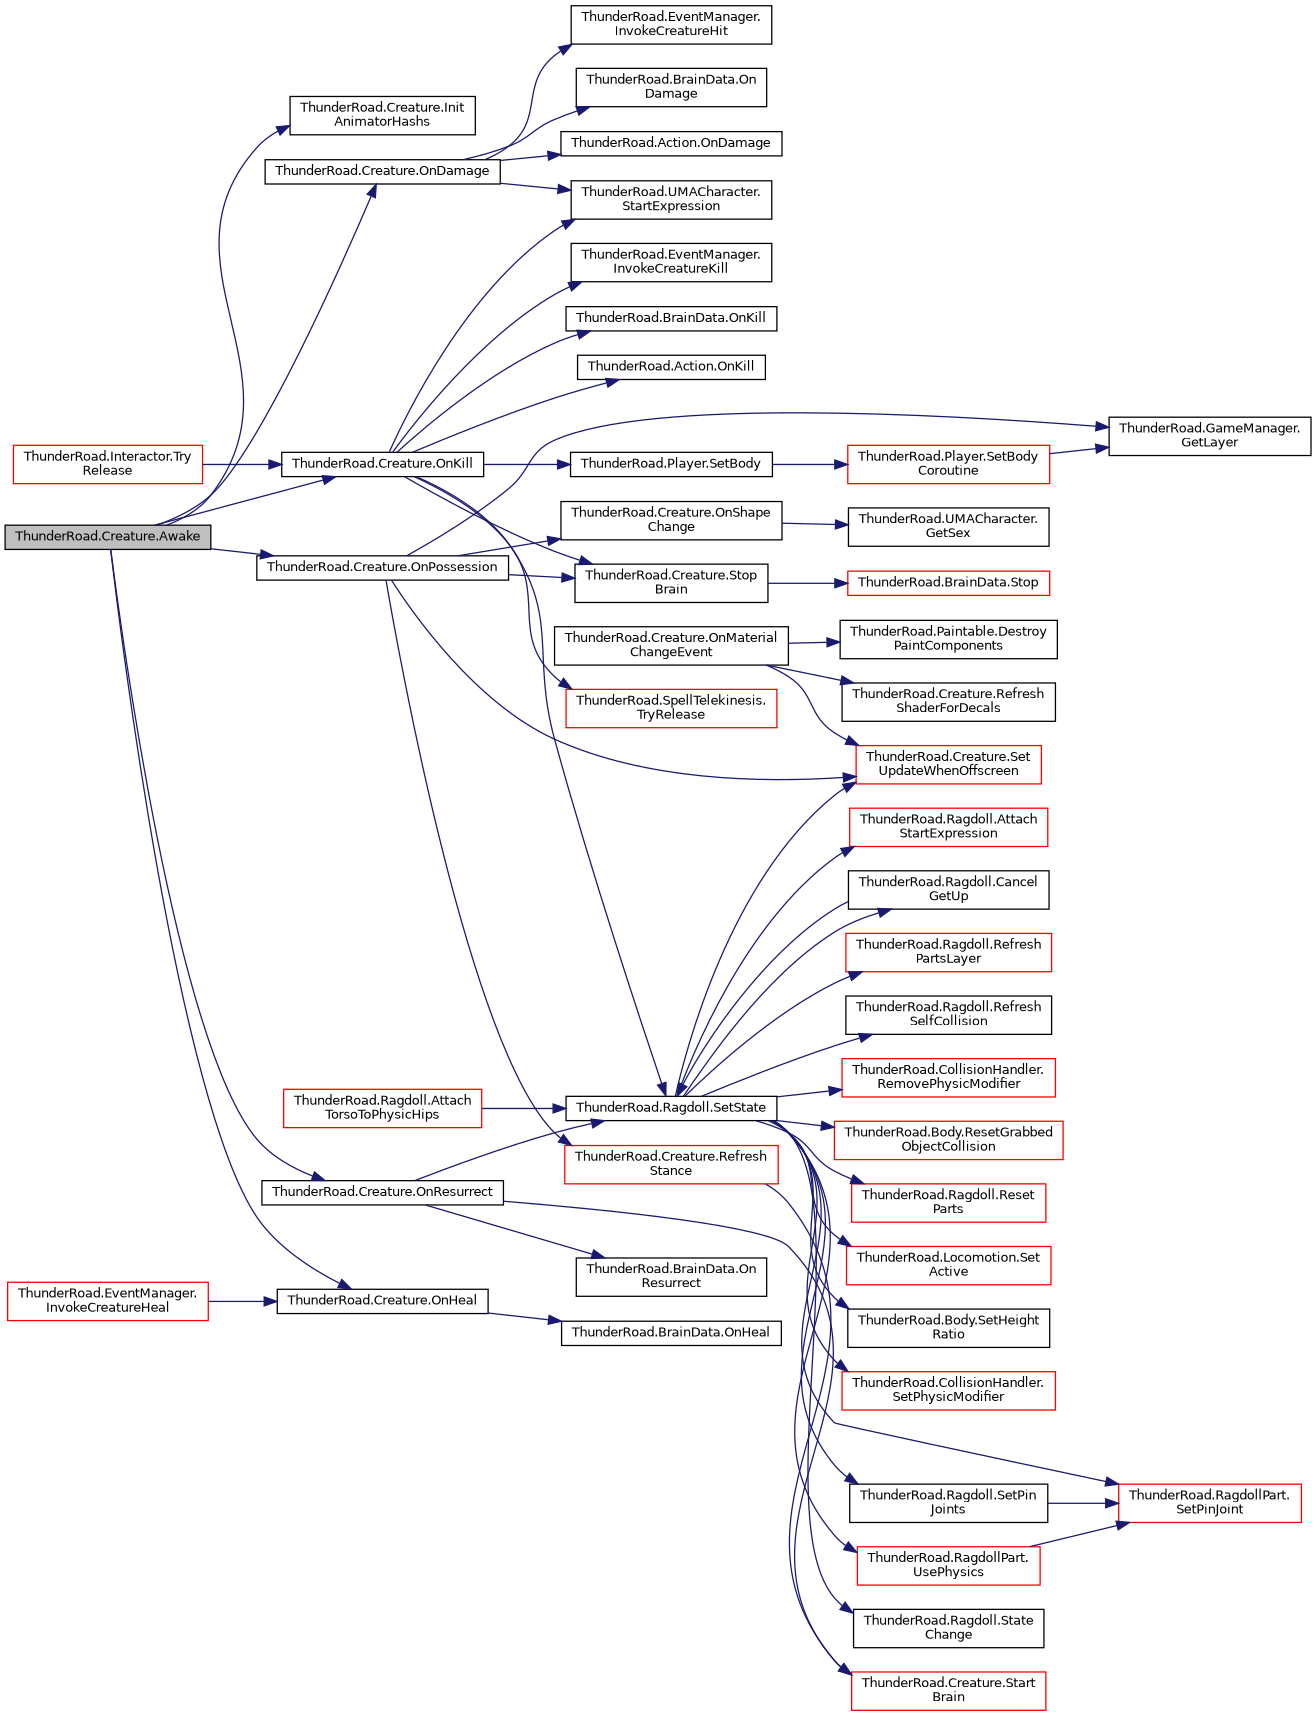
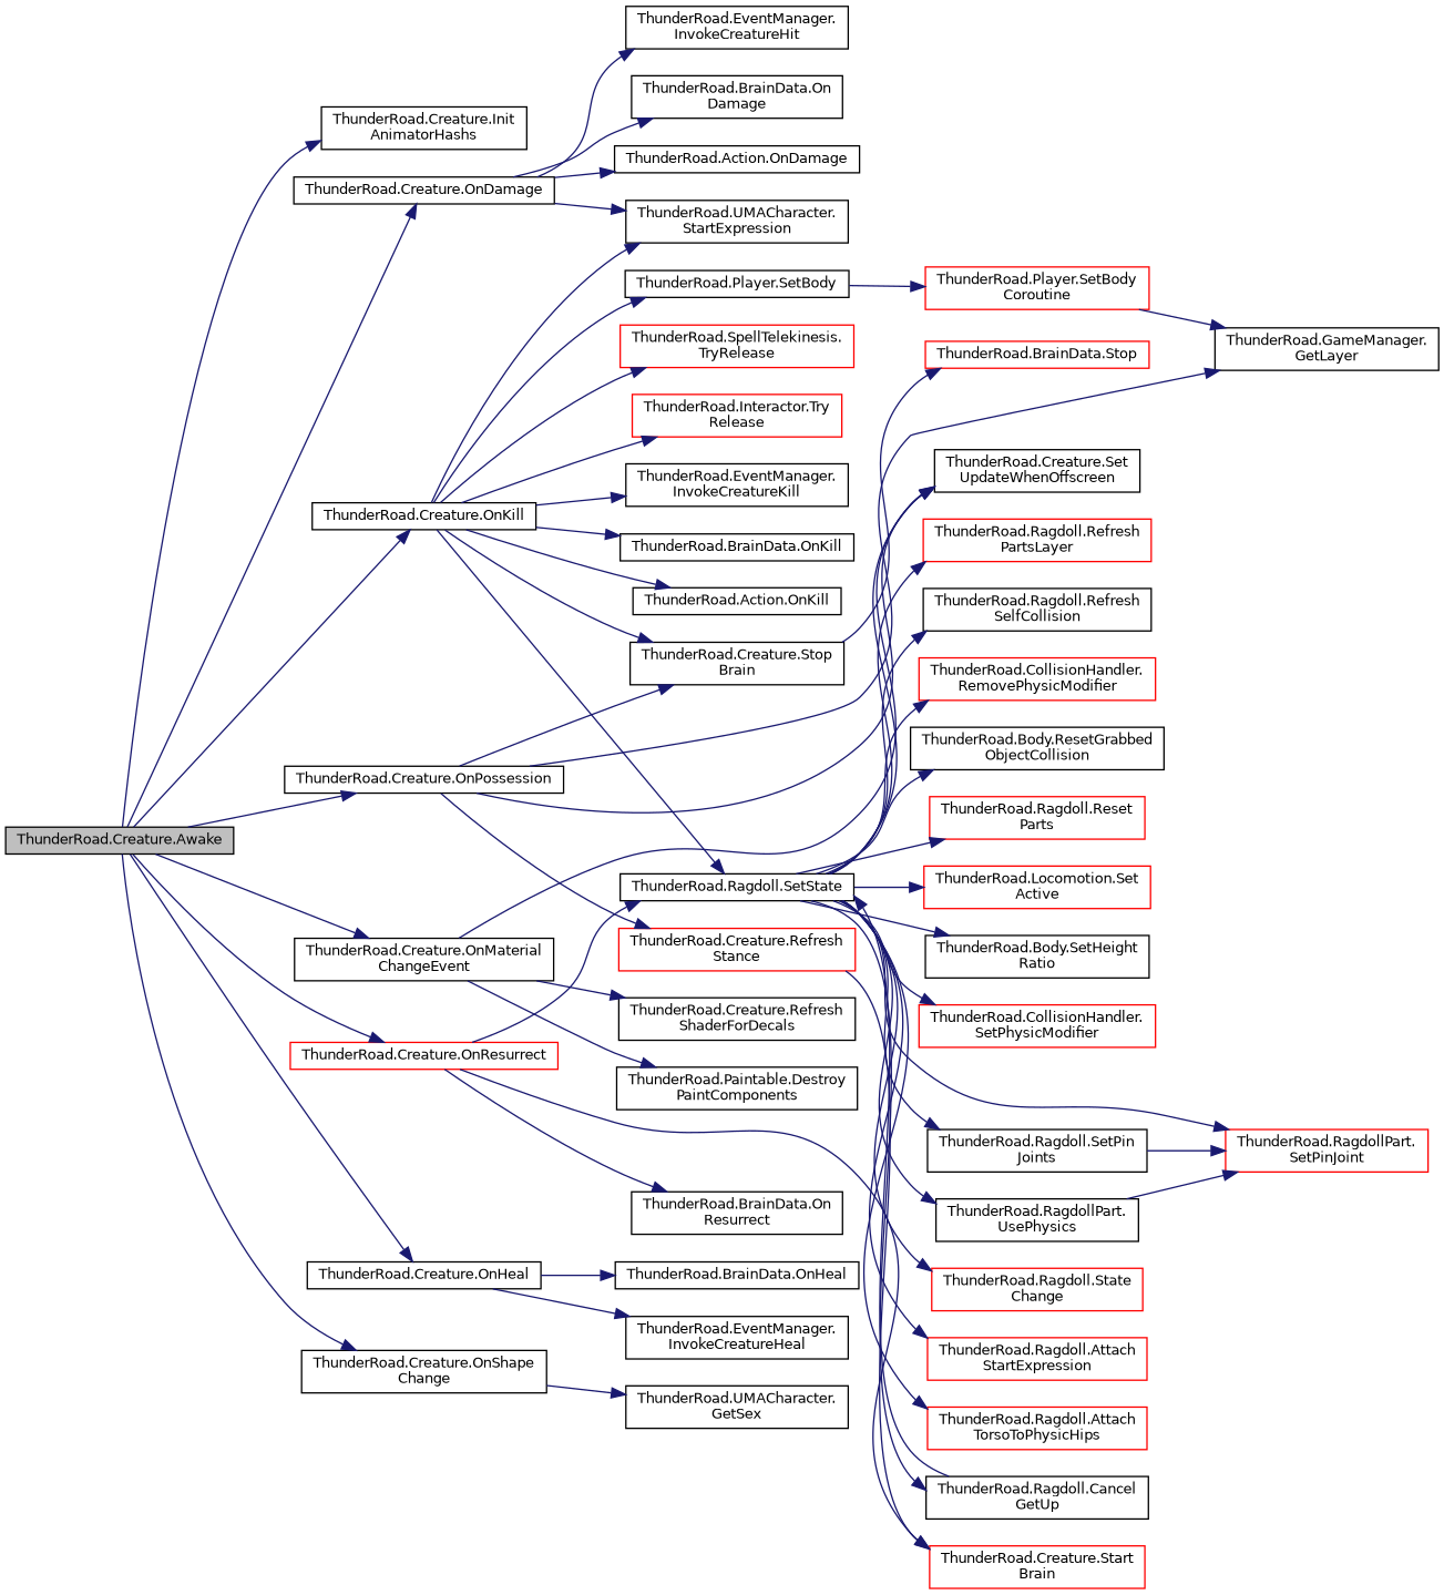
  digraph {
    rankdir=LR
    node [color=black fillcolor=white fontname=Helvetica fontsize=10 shape=record style=filled]
    edge [color=midnightblue fontname=Helvetica fontsize=10 labelfontname=Helvetica labelfontsize=10 style=solid]
    n1 [fillcolor=grey75 fontcolor=black height=0.2 label="ThunderRoad.Creature.Awake" width=0.4]
    n2 [height=0.2 label="ThunderRoad.Creature.Init\lAnimatorHashs" width=0.4]
    n3 [height=0.2 label="ThunderRoad.Creature.OnDamage" width=0.4]
    n4 [height=0.2 label="ThunderRoad.Creature.OnHeal" width=0.4]
    n5 [height=0.2 label="ThunderRoad.Creature.OnKill" width=0.4]
    n6 [height=0.2 label="ThunderRoad.Creature.OnMaterial\lChangeEvent" width=0.4]
    n7 [height=0.2 label="ThunderRoad.Creature.OnPossession" width=0.4]
-   n8 [height=0.2 label="ThunderRoad.Creature.OnResurrect" width=0.4]
+   n8 [color=red height=0.2 label="ThunderRoad.Creature.OnResurrect" width=0.4]
    n9 [height=0.2 label="ThunderRoad.Creature.OnShape\lChange" width=0.4]
    n10 [height=0.2 label="ThunderRoad.EventManager.\lInvokeCreatureHit" width=0.4]
    n11 [height=0.2 label="ThunderRoad.BrainData.On\lDamage" width=0.4]
    n12 [height=0.2 label="ThunderRoad.Action.OnDamage" width=0.4]
    n13 [height=0.2 label="ThunderRoad.UMACharacter.\lStartExpression" width=0.4]
-   n14 [color=red height=0.2 label="ThunderRoad.EventManager.\lInvokeCreatureHeal" width=0.4]
+   n14 [height=0.2 label="ThunderRoad.EventManager.\lInvokeCreatureHeal" width=0.4]
    n15 [height=0.2 label="ThunderRoad.BrainData.OnHeal" width=0.4]
    n16 [height=0.2 label="ThunderRoad.EventManager.\lInvokeCreatureKill" width=0.4]
    n17 [height=0.2 label="ThunderRoad.BrainData.OnKill" width=0.4]
    n18 [height=0.2 label="ThunderRoad.Action.OnKill" width=0.4]
    n19 [height=0.2 label="ThunderRoad.Player.SetBody" width=0.4]
    n20 [height=0.2 label="ThunderRoad.Ragdoll.SetState" width=0.4]
    n21 [height=0.2 label="ThunderRoad.Creature.Stop\lBrain" width=0.4]
    n22 [color=red height=0.2 label="ThunderRoad.SpellTelekinesis.\lTryRelease" width=0.4]
    n23 [color=red height=0.2 label="ThunderRoad.Interactor.Try\lRelease" width=0.4]
-   n24 [color=red height=0.2 label="ThunderRoad.Creature.Set\lUpdateWhenOffscreen" width=0.4]
+   n24 [height=0.2 label="ThunderRoad.Creature.Set\lUpdateWhenOffscreen" width=0.4]
    n25 [height=0.2 label="ThunderRoad.Paintable.Destroy\lPaintComponents" width=0.4]
    n26 [height=0.2 label="ThunderRoad.Creature.Refresh\lShaderForDecals" width=0.4]
    n27 [height=0.2 label="ThunderRoad.GameManager.\lGetLayer" width=0.4]
    n28 [color=red height=0.2 label="ThunderRoad.Creature.Refresh\lStance" width=0.4]
    n29 [color=red height=0.2 label="ThunderRoad.Creature.Start\lBrain" width=0.4]
    n30 [height=0.2 label="ThunderRoad.BrainData.On\lResurrect" width=0.4]
    n31 [height=0.2 label="ThunderRoad.UMACharacter.\lGetSex" width=0.4]
    n32 [color=red height=0.2 label="ThunderRoad.Player.SetBody\lCoroutine" width=0.4]
    n33 [color=red height=0.2 label="ThunderRoad.Ragdoll.Attach\lStartExpression" width=0.4]
    n34 [color=red height=0.2 label="ThunderRoad.Ragdoll.Attach\lTorsoToPhysicHips" width=0.4]
    n35 [height=0.2 label="ThunderRoad.Ragdoll.Cancel\lGetUp" width=0.4]
    n36 [color=red height=0.2 label="ThunderRoad.Ragdoll.Refresh\lPartsLayer" width=0.4]
    n37 [height=0.2 label="ThunderRoad.Ragdoll.Refresh\lSelfCollision" width=0.4]
    n38 [color=red height=0.2 label="ThunderRoad.CollisionHandler.\lRemovePhysicModifier" width=0.4]
-   n39 [color=red height=0.2 label="ThunderRoad.Body.ResetGrabbed\lObjectCollision" width=0.4]
+   n39 [height=0.2 label="ThunderRoad.Body.ResetGrabbed\lObjectCollision" width=0.4]
    n40 [color=red height=0.2 label="ThunderRoad.Ragdoll.Reset\lParts" width=0.4]
    n41 [color=red height=0.2 label="ThunderRoad.Locomotion.Set\lActive" width=0.4]
    n42 [height=0.2 label="ThunderRoad.Body.SetHeight\lRatio" width=0.4]
    n43 [color=red height=0.2 label="ThunderRoad.CollisionHandler.\lSetPhysicModifier" width=0.4]
    n44 [color=red height=0.2 label="ThunderRoad.RagdollPart.\lSetPinJoint" width=0.4]
    n45 [height=0.2 label="ThunderRoad.Ragdoll.SetPin\lJoints" width=0.4]
-   n46 [height=0.2 label="ThunderRoad.Ragdoll.State\lChange" width=0.4]
-   n47 [color=red height=0.2 label="ThunderRoad.RagdollPart.\lUsePhysics" width=0.4]
+   n46 [color=red height=0.2 label="ThunderRoad.Ragdoll.State\lChange" width=0.4]
+   n47 [height=0.2 label="ThunderRoad.RagdollPart.\lUsePhysics" width=0.4]
    n48 [color=red height=0.2 label="ThunderRoad.BrainData.Stop" width=0.4]
    n1 -> n2
    n1 -> n3
    n1 -> n4
    n1 -> n5
+   n1 -> n6
    n1 -> n7
    n1 -> n8
-   n7 -> n9
+   n1 -> n9
    n3 -> n10
    n3 -> n11
    n3 -> n12
    n3 -> n13
-   n14 -> n4
+   n4 -> n14
    n4 -> n15
    n5 -> n13
    n5 -> n16
    n5 -> n17
    n5 -> n18
    n5 -> n19
    n5 -> n20
    n5 -> n21
    n5 -> n22
-   n23 -> n5
+   n5 -> n23
    n6 -> n24
    n6 -> n25
    n6 -> n26
    n7 -> n21
    n7 -> n24
    n7 -> n27
    n7 -> n28
    n8 -> n20
    n8 -> n29
    n8 -> n30
    n9 -> n31
    n19 -> n32
    n20 -> n24
    n20 -> n33
-   n34 -> n20
+   n20 -> n34
    n20 -> n35
    n20 -> n36
    n20 -> n37
    n20 -> n38
    n20 -> n39
    n20 -> n40
    n20 -> n41
    n20 -> n42
    n20 -> n43
    n20 -> n44
    n20 -> n45
    n20 -> n46
    n20 -> n47
    n21 -> n48
    n28 -> n29
    n32 -> n27
    n35 -> n20
    n45 -> n44
    n47 -> n44
  }
